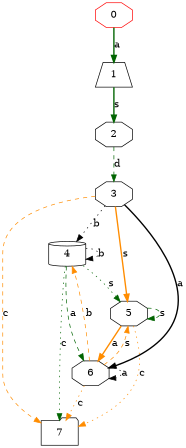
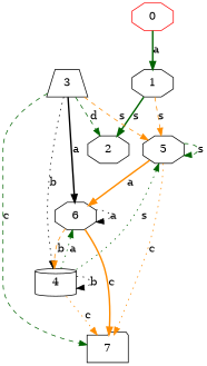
  digraph {
    fontname="DejaVu Serif"
    node [fontname="DejaVu Serif" shape=octagon]
    edge [color=darkgreen fontname="DejaVu Serif" style=dashed]
    0 [color=red]
-   1 [shape=trapezium]
+   1
    2
-   3
+   3 [shape=trapezium]
    4 [shape=cylinder]
    5
    6
    7 [shape=folder]
    0 -> 1 [label=a style=bold]
    1 -> 2 [label=s style=bold]
-   2 -> 3 [label=d]
+   3 -> 2 [label=d]
    3 -> 4 [color=black label=b style=dotted]
-   3 -> 5 [color=darkorange label=s style=bold]
+   3 -> 5 [color=darkorange label=s]
    3 -> 6 [color=black label=a style=bold]
-   3 -> 7 [color=darkorange label=c]
+   3 -> 7 [label=c]
    4 -> 4 [color=black label=b style=dotted]
    4 -> 5 [label=s style=dotted]
-   4 -> 6 [label=a]
-   4 -> 7 [label=c style=dotted]
+   4 -> 6 [label=a style=dotted]
+   4 -> 7 [color=darkorange label=c style=dotted]
    5 -> 5 [label=s]
    5 -> 6 [color=darkorange label=a style=bold]
    5 -> 7 [color=darkorange label=c style=dotted]
    6 -> 4 [color=darkorange label=b]
-   6 -> 5 [color=darkorange label=s]
+   1 -> 5 [color=darkorange label=s]
    6 -> 6 [color=black label=a style=dotted]
-   6 -> 7 [color=darkorange label=c style=dotted]
+   6 -> 7 [color=darkorange label=c style=bold]
  }
